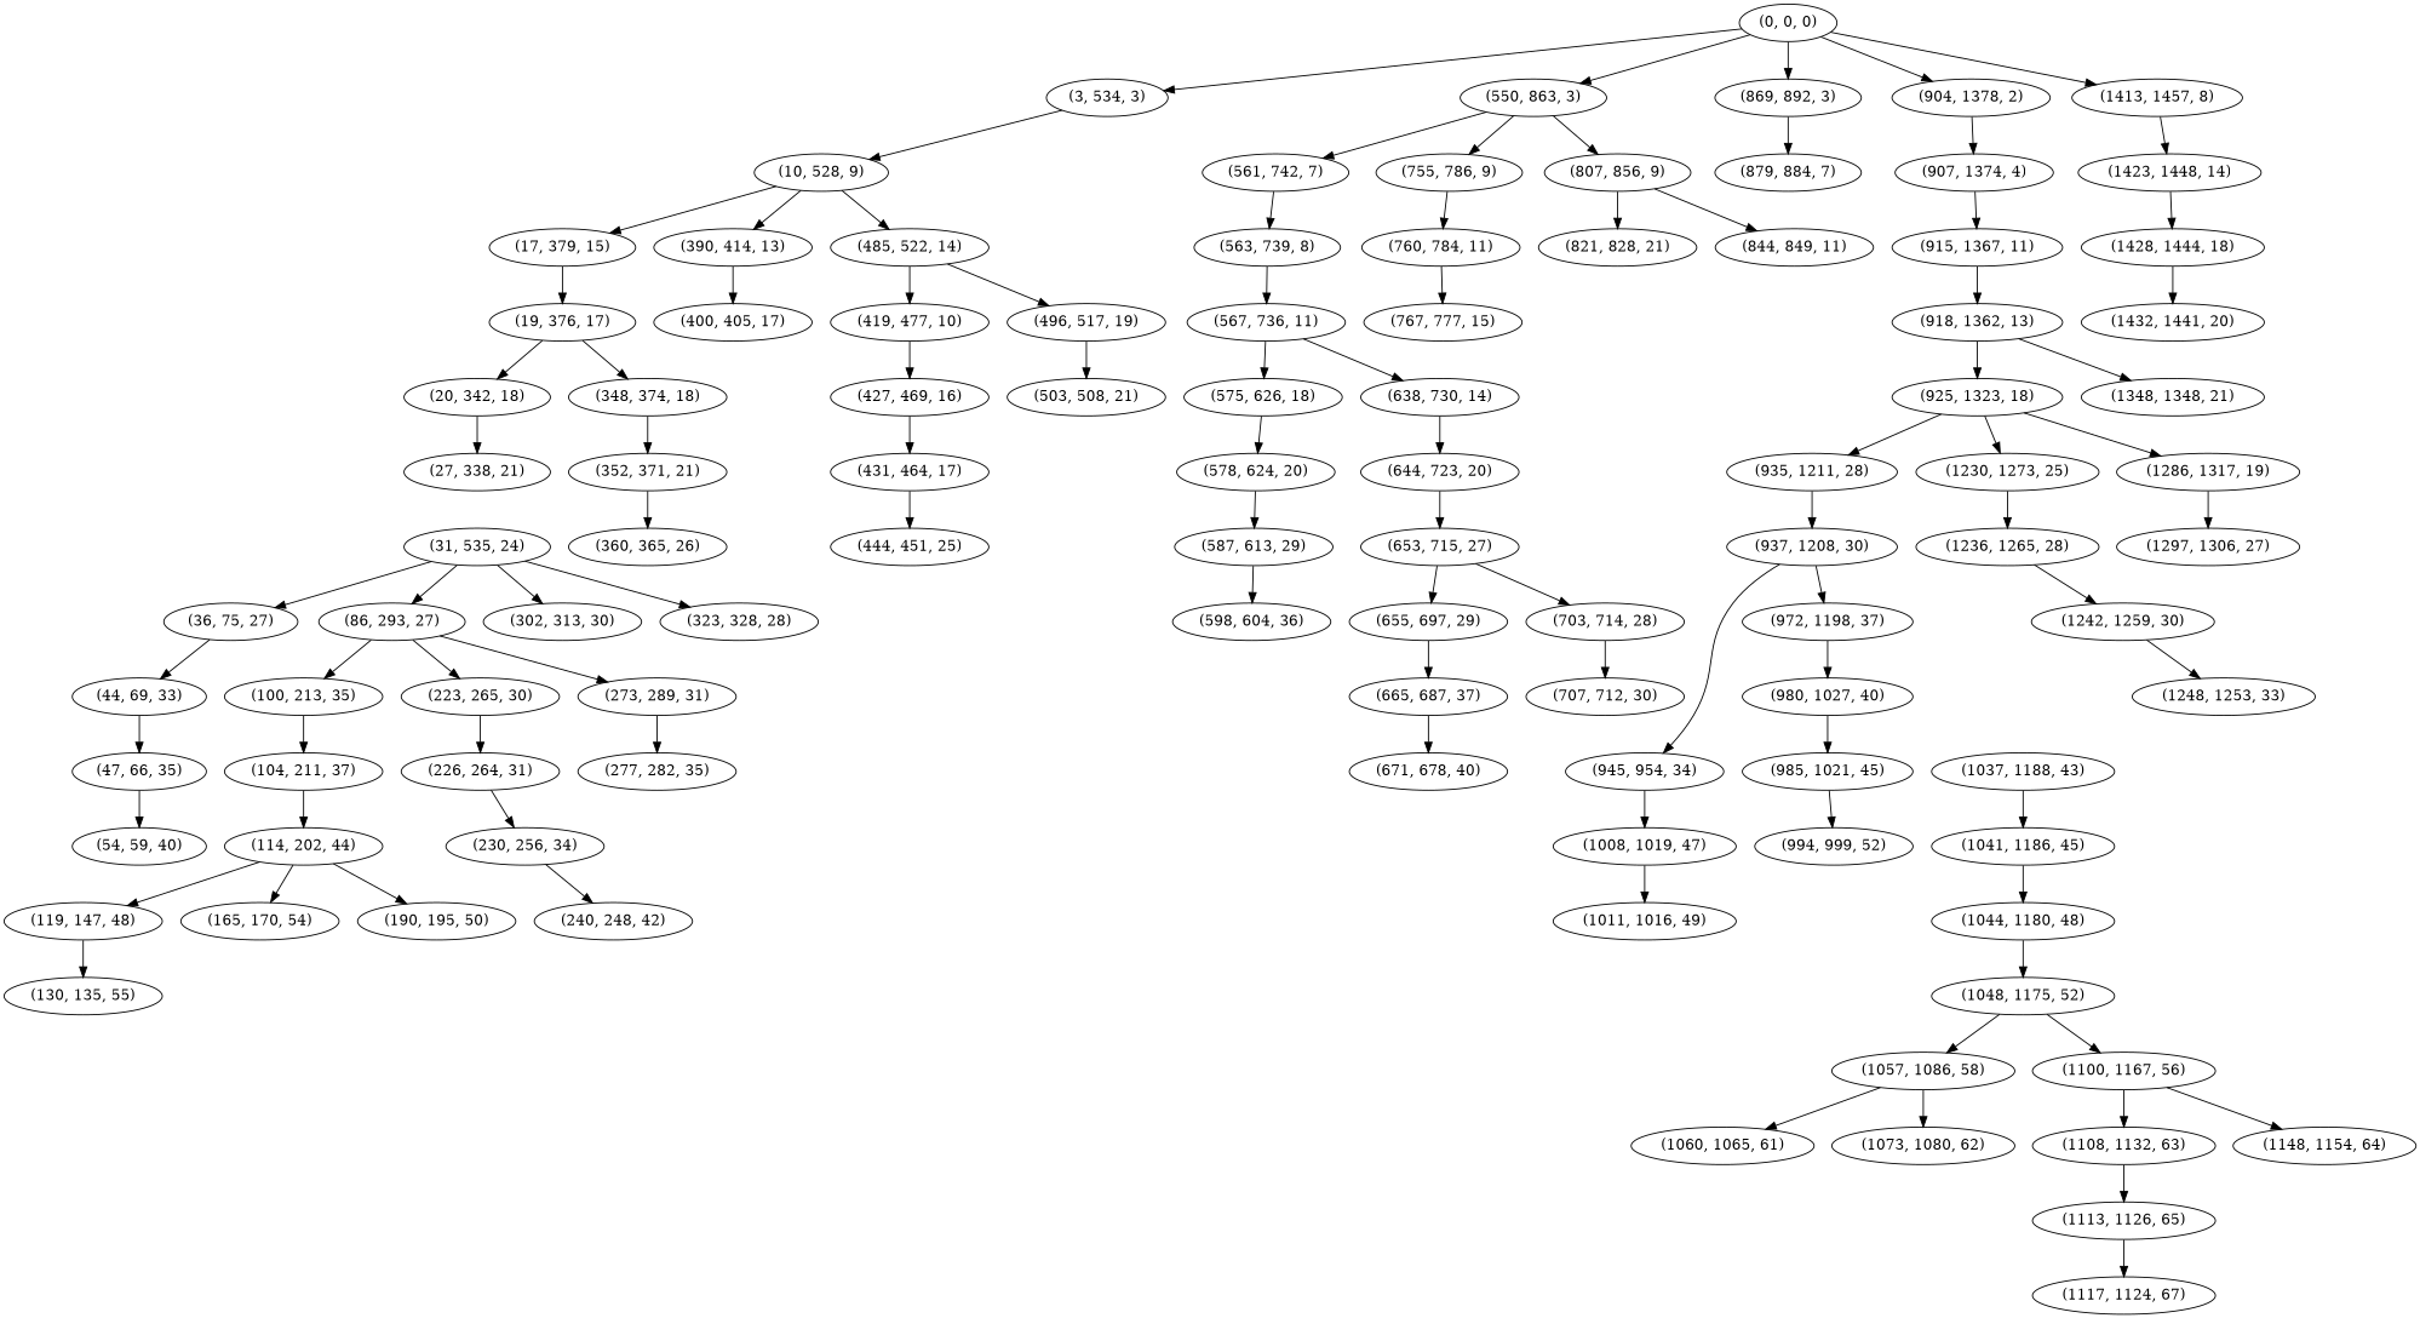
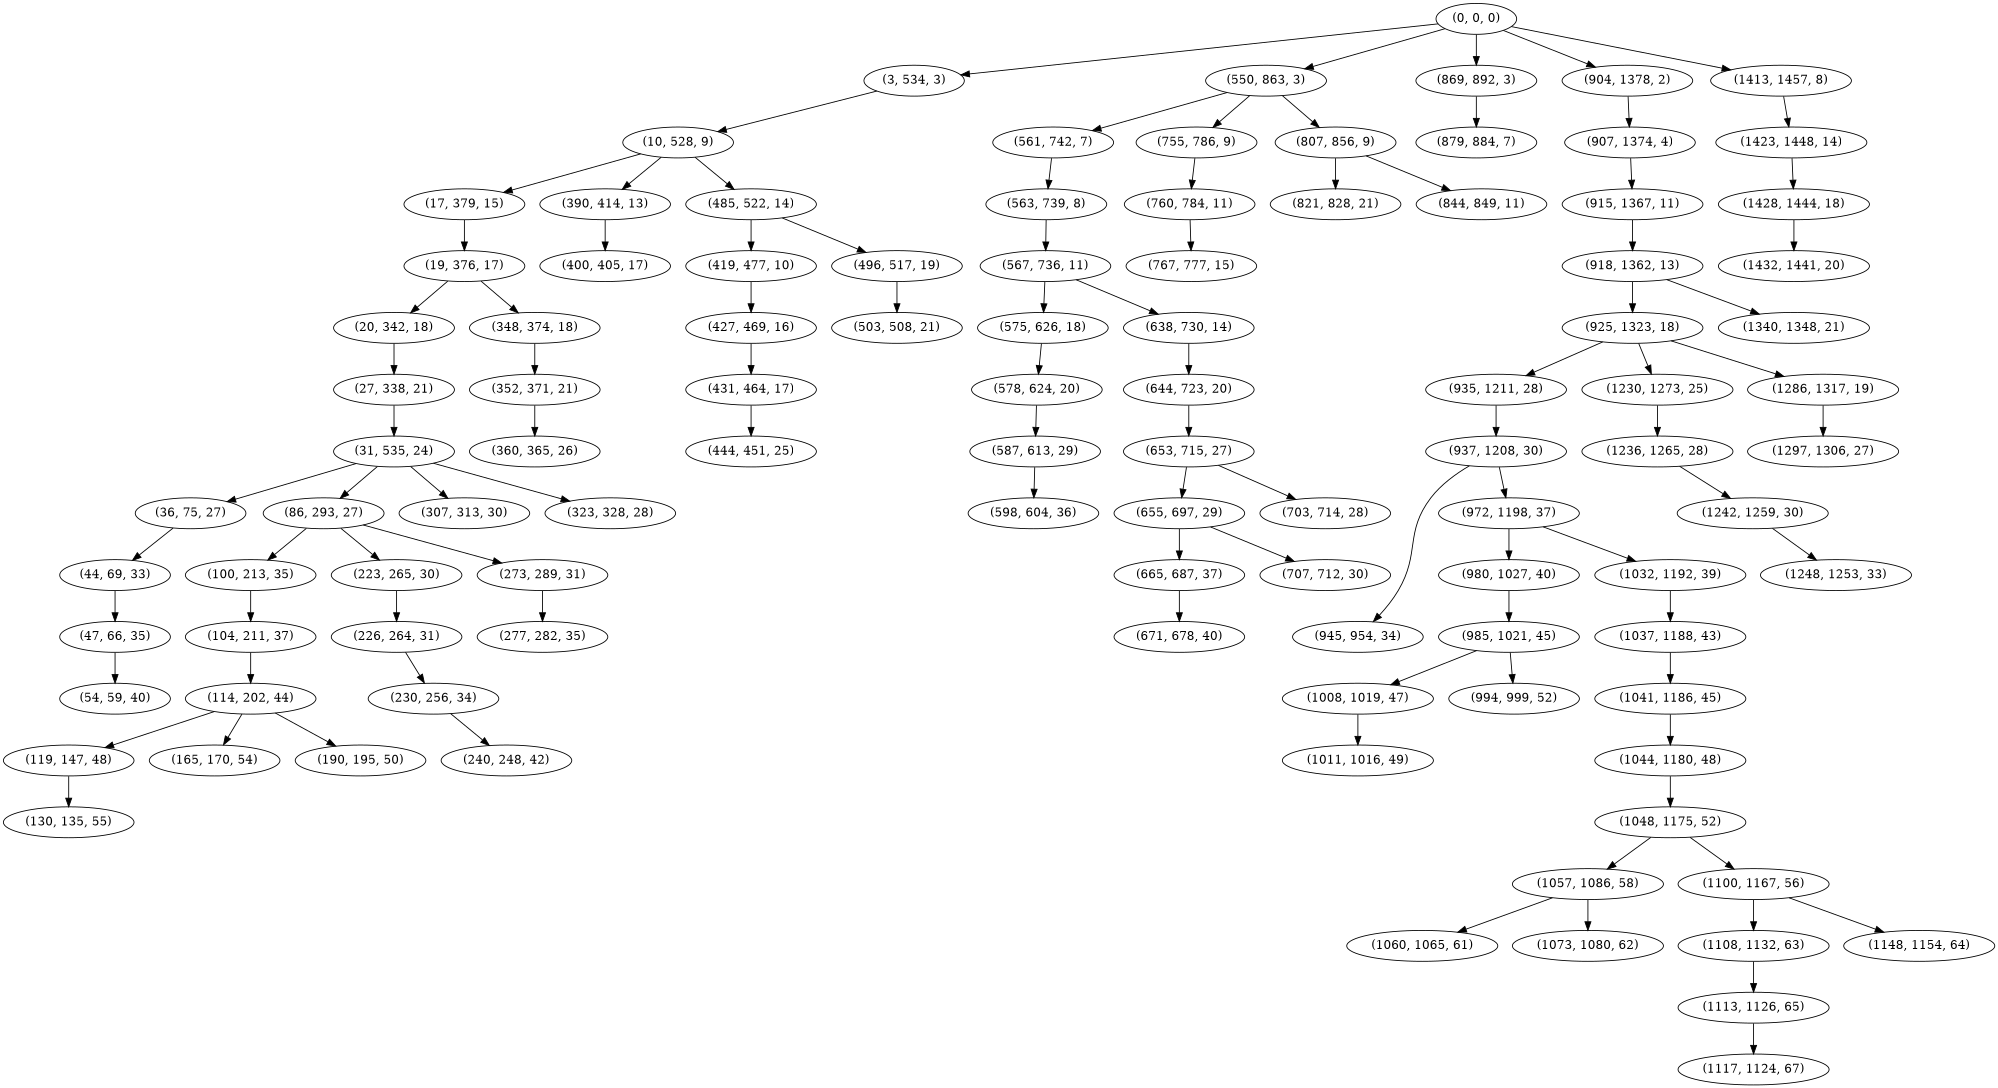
  digraph {
    "(0, 0, 0)"
    "(3, 534, 3)"
    "(550, 863, 3)"
    "(869, 892, 3)"
    "(904, 1378, 2)"
    "(1413, 1457, 8)"
    "(10, 528, 9)"
    "(561, 742, 7)"
    "(755, 786, 9)"
    "(807, 856, 9)"
    "(879, 884, 7)"
    "(907, 1374, 4)"
    "(1423, 1448, 14)"
    "(17, 379, 15)"
    "(390, 414, 13)"
    "(485, 522, 14)"
    "(19, 376, 17)"
    "(400, 405, 17)"
    "(419, 477, 10)"
    "(427, 469, 16)"
    "(496, 517, 19)"
    "(20, 342, 18)"
    "(348, 374, 18)"
    "(27, 338, 21)"
    "(352, 371, 21)"
    n26 [label="(31, 535, 24)"]
    "(36, 75, 27)"
    "(86, 293, 27)"
-   "(302, 313, 30)"
+   "(302, 313, 30)" [label="(307, 313, 30)"]
    "(323, 328, 28)"
    "(44, 69, 33)"
    "(100, 213, 35)"
    "(223, 265, 30)"
    "(273, 289, 31)"
    "(47, 66, 35)"
    "(54, 59, 40)"
    "(104, 211, 37)"
    "(226, 264, 31)"
    "(277, 282, 35)"
    "(114, 202, 44)"
    "(119, 147, 48)"
    "(165, 170, 54)"
    "(190, 195, 50)"
    "(130, 135, 55)"
    "(230, 256, 34)"
    "(240, 248, 42)"
    "(360, 365, 26)"
    "(431, 464, 17)"
    "(444, 451, 25)"
    "(503, 508, 21)"
    "(563, 739, 8)"
    "(760, 784, 11)"
    "(821, 828, 21)"
    "(844, 849, 11)"
    "(567, 736, 11)"
    "(575, 626, 18)"
    "(638, 730, 14)"
    "(578, 624, 20)"
    "(644, 723, 20)"
    "(587, 613, 29)"
    "(598, 604, 36)"
    "(653, 715, 27)"
    "(655, 697, 29)"
    "(703, 714, 28)"
    "(665, 687, 37)"
    "(707, 712, 30)"
    "(671, 678, 40)"
    "(767, 777, 15)"
    "(915, 1367, 11)"
    "(918, 1362, 13)"
    "(925, 1323, 18)"
-   "(1340, 1348, 21)" [label="(1348, 1348, 21)"]
+   "(1340, 1348, 21)"
    "(935, 1211, 28)"
    "(1230, 1273, 25)"
    "(1286, 1317, 19)"
    "(937, 1208, 30)"
    n77 [label="(1236, 1265, 28)"]
    "(1297, 1306, 27)"
    "(945, 954, 34)"
    "(972, 1198, 37)"
    "(980, 1027, 40)"
+   "(1032, 1192, 39)"
    "(985, 1021, 45)"
    "(1037, 1188, 43)"
    "(994, 999, 52)"
    "(1008, 1019, 47)"
    "(1011, 1016, 49)"
    "(1041, 1186, 45)"
    "(1044, 1180, 48)"
    "(1048, 1175, 52)"
    "(1057, 1086, 58)"
    "(1100, 1167, 56)"
    "(1060, 1065, 61)"
    "(1073, 1080, 62)"
    "(1108, 1132, 63)"
    "(1148, 1154, 64)"
    "(1113, 1126, 65)"
    "(1117, 1124, 67)"
    "(1242, 1259, 30)"
    "(1248, 1253, 33)"
    "(1428, 1444, 18)"
    "(1432, 1441, 20)"
    "(0, 0, 0)" -> "(3, 534, 3)"
    "(0, 0, 0)" -> "(550, 863, 3)"
    "(0, 0, 0)" -> "(869, 892, 3)"
    "(0, 0, 0)" -> "(904, 1378, 2)"
    "(0, 0, 0)" -> "(1413, 1457, 8)"
    "(3, 534, 3)" -> "(10, 528, 9)"
    "(550, 863, 3)" -> "(561, 742, 7)"
    "(550, 863, 3)" -> "(755, 786, 9)"
    "(550, 863, 3)" -> "(807, 856, 9)"
    "(869, 892, 3)" -> "(879, 884, 7)"
    "(904, 1378, 2)" -> "(907, 1374, 4)"
    "(1413, 1457, 8)" -> "(1423, 1448, 14)"
    "(10, 528, 9)" -> "(17, 379, 15)"
    "(10, 528, 9)" -> "(390, 414, 13)"
    "(10, 528, 9)" -> "(485, 522, 14)"
    "(561, 742, 7)" -> "(563, 739, 8)"
    "(755, 786, 9)" -> "(760, 784, 11)"
    "(807, 856, 9)" -> "(821, 828, 21)"
    "(807, 856, 9)" -> "(844, 849, 11)"
    "(907, 1374, 4)" -> "(915, 1367, 11)"
    "(1423, 1448, 14)" -> "(1428, 1444, 18)"
    "(17, 379, 15)" -> "(19, 376, 17)"
    "(390, 414, 13)" -> "(400, 405, 17)"
    "(485, 522, 14)" -> "(419, 477, 10)"
    "(485, 522, 14)" -> "(496, 517, 19)"
    "(19, 376, 17)" -> "(20, 342, 18)"
    "(19, 376, 17)" -> "(348, 374, 18)"
    "(419, 477, 10)" -> "(427, 469, 16)"
    "(427, 469, 16)" -> "(431, 464, 17)"
    "(496, 517, 19)" -> "(503, 508, 21)"
    "(20, 342, 18)" -> "(27, 338, 21)"
    "(348, 374, 18)" -> "(352, 371, 21)"
+   "(27, 338, 21)" -> n26
    "(352, 371, 21)" -> "(360, 365, 26)"
    n26 -> "(36, 75, 27)"
    n26 -> "(86, 293, 27)"
    n26 -> "(302, 313, 30)"
    n26 -> "(323, 328, 28)"
    "(36, 75, 27)" -> "(44, 69, 33)"
    "(86, 293, 27)" -> "(100, 213, 35)"
    "(86, 293, 27)" -> "(223, 265, 30)"
    "(86, 293, 27)" -> "(273, 289, 31)"
    "(44, 69, 33)" -> "(47, 66, 35)"
    "(100, 213, 35)" -> "(104, 211, 37)"
    "(223, 265, 30)" -> "(226, 264, 31)"
    "(273, 289, 31)" -> "(277, 282, 35)"
    "(47, 66, 35)" -> "(54, 59, 40)"
    "(104, 211, 37)" -> "(114, 202, 44)"
    "(226, 264, 31)" -> "(230, 256, 34)"
    "(114, 202, 44)" -> "(119, 147, 48)"
    "(114, 202, 44)" -> "(165, 170, 54)"
    "(114, 202, 44)" -> "(190, 195, 50)"
    "(119, 147, 48)" -> "(130, 135, 55)"
    "(230, 256, 34)" -> "(240, 248, 42)"
    "(431, 464, 17)" -> "(444, 451, 25)"
    "(563, 739, 8)" -> "(567, 736, 11)"
    "(760, 784, 11)" -> "(767, 777, 15)"
    "(567, 736, 11)" -> "(575, 626, 18)"
    "(567, 736, 11)" -> "(638, 730, 14)"
    "(575, 626, 18)" -> "(578, 624, 20)"
    "(638, 730, 14)" -> "(644, 723, 20)"
    "(578, 624, 20)" -> "(587, 613, 29)"
    "(644, 723, 20)" -> "(653, 715, 27)"
    "(587, 613, 29)" -> "(598, 604, 36)"
    "(653, 715, 27)" -> "(655, 697, 29)"
    "(653, 715, 27)" -> "(703, 714, 28)"
    "(655, 697, 29)" -> "(665, 687, 37)"
-   "(703, 714, 28)" -> "(707, 712, 30)"
+   "(655, 697, 29)" -> "(707, 712, 30)"
    "(665, 687, 37)" -> "(671, 678, 40)"
    "(915, 1367, 11)" -> "(918, 1362, 13)"
    "(918, 1362, 13)" -> "(925, 1323, 18)"
    "(918, 1362, 13)" -> "(1340, 1348, 21)"
    "(925, 1323, 18)" -> "(935, 1211, 28)"
    "(925, 1323, 18)" -> "(1230, 1273, 25)"
    "(925, 1323, 18)" -> "(1286, 1317, 19)"
    "(935, 1211, 28)" -> "(937, 1208, 30)"
    "(1230, 1273, 25)" -> n77
    "(1286, 1317, 19)" -> "(1297, 1306, 27)"
    "(937, 1208, 30)" -> "(945, 954, 34)"
    "(937, 1208, 30)" -> "(972, 1198, 37)"
    n77 -> "(1242, 1259, 30)"
    "(972, 1198, 37)" -> "(980, 1027, 40)"
+   "(972, 1198, 37)" -> "(1032, 1192, 39)"
    "(980, 1027, 40)" -> "(985, 1021, 45)"
+   "(1032, 1192, 39)" -> "(1037, 1188, 43)"
    "(985, 1021, 45)" -> "(994, 999, 52)"
-   "(945, 954, 34)" -> "(1008, 1019, 47)"
+   "(985, 1021, 45)" -> "(1008, 1019, 47)"
    "(1037, 1188, 43)" -> "(1041, 1186, 45)"
    "(1008, 1019, 47)" -> "(1011, 1016, 49)"
    "(1041, 1186, 45)" -> "(1044, 1180, 48)"
    "(1044, 1180, 48)" -> "(1048, 1175, 52)"
    "(1048, 1175, 52)" -> "(1057, 1086, 58)"
    "(1048, 1175, 52)" -> "(1100, 1167, 56)"
    "(1057, 1086, 58)" -> "(1060, 1065, 61)"
    "(1057, 1086, 58)" -> "(1073, 1080, 62)"
    "(1100, 1167, 56)" -> "(1108, 1132, 63)"
    "(1100, 1167, 56)" -> "(1148, 1154, 64)"
    "(1108, 1132, 63)" -> "(1113, 1126, 65)"
    "(1113, 1126, 65)" -> "(1117, 1124, 67)"
    "(1242, 1259, 30)" -> "(1248, 1253, 33)"
    "(1428, 1444, 18)" -> "(1432, 1441, 20)"
  }
